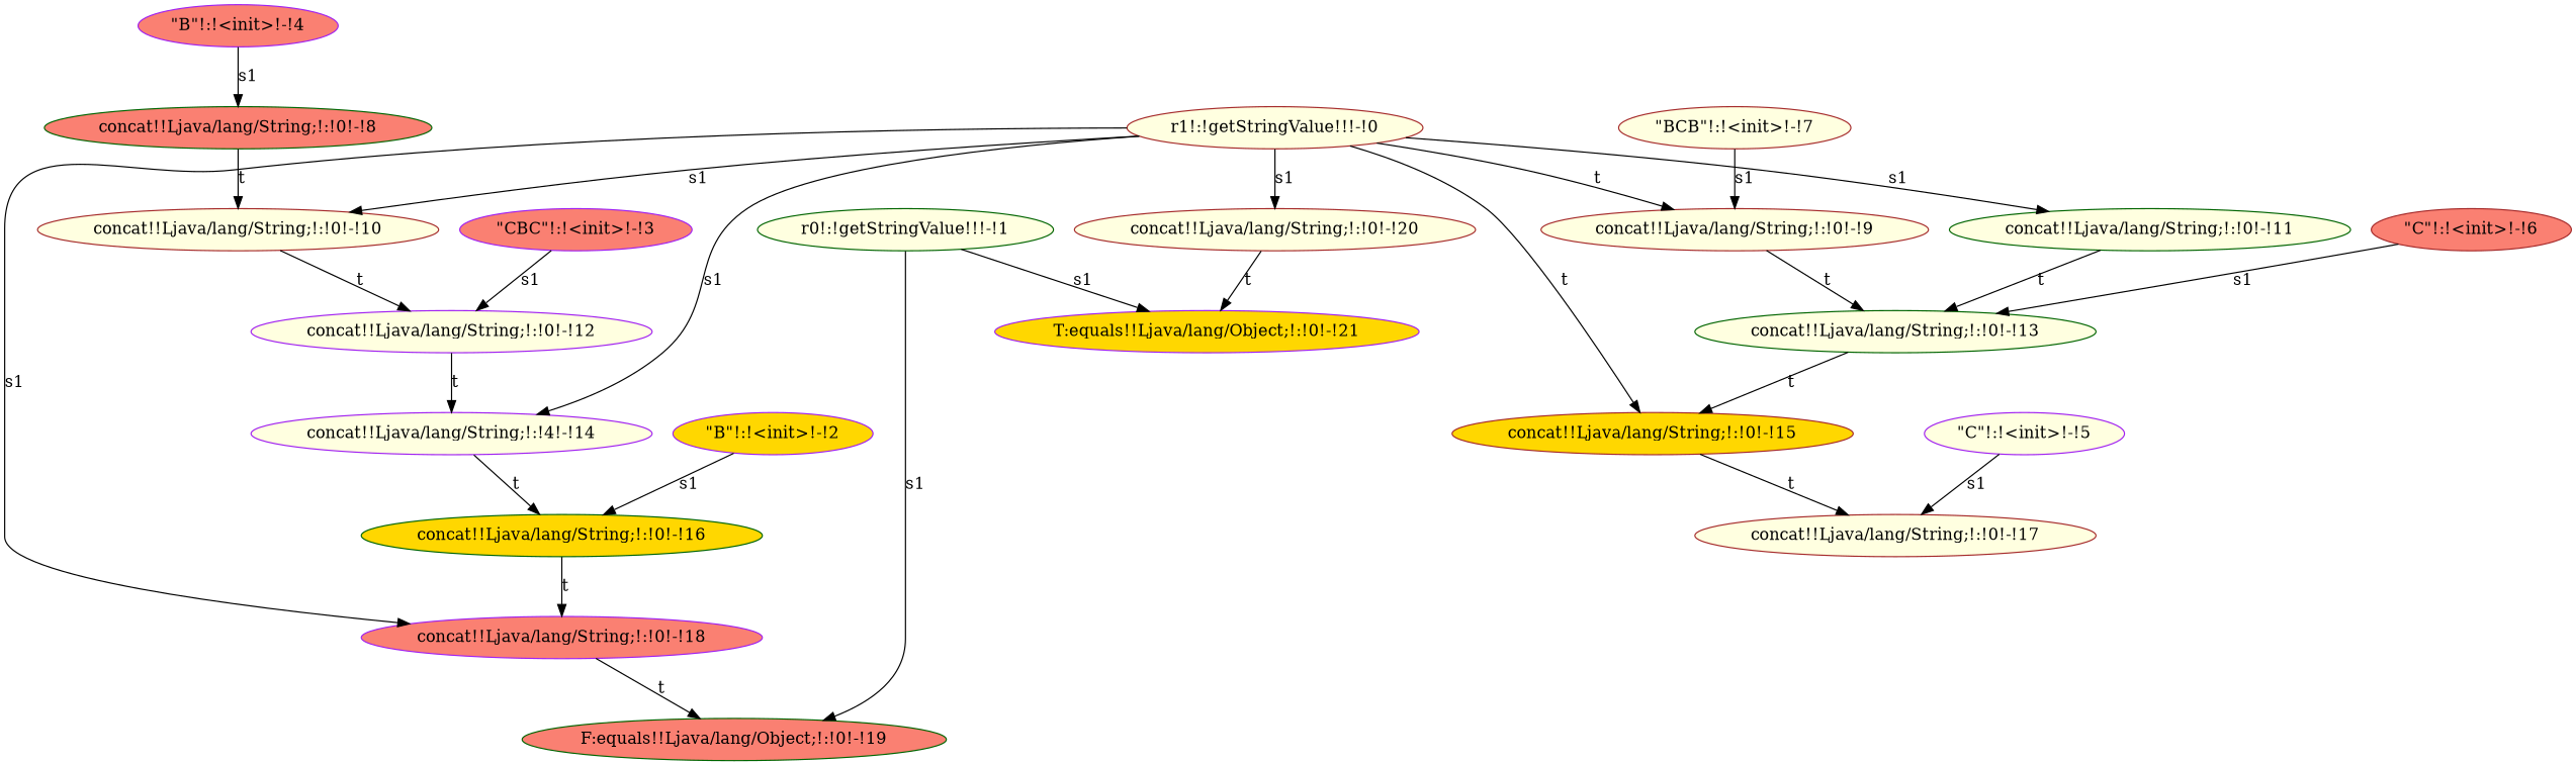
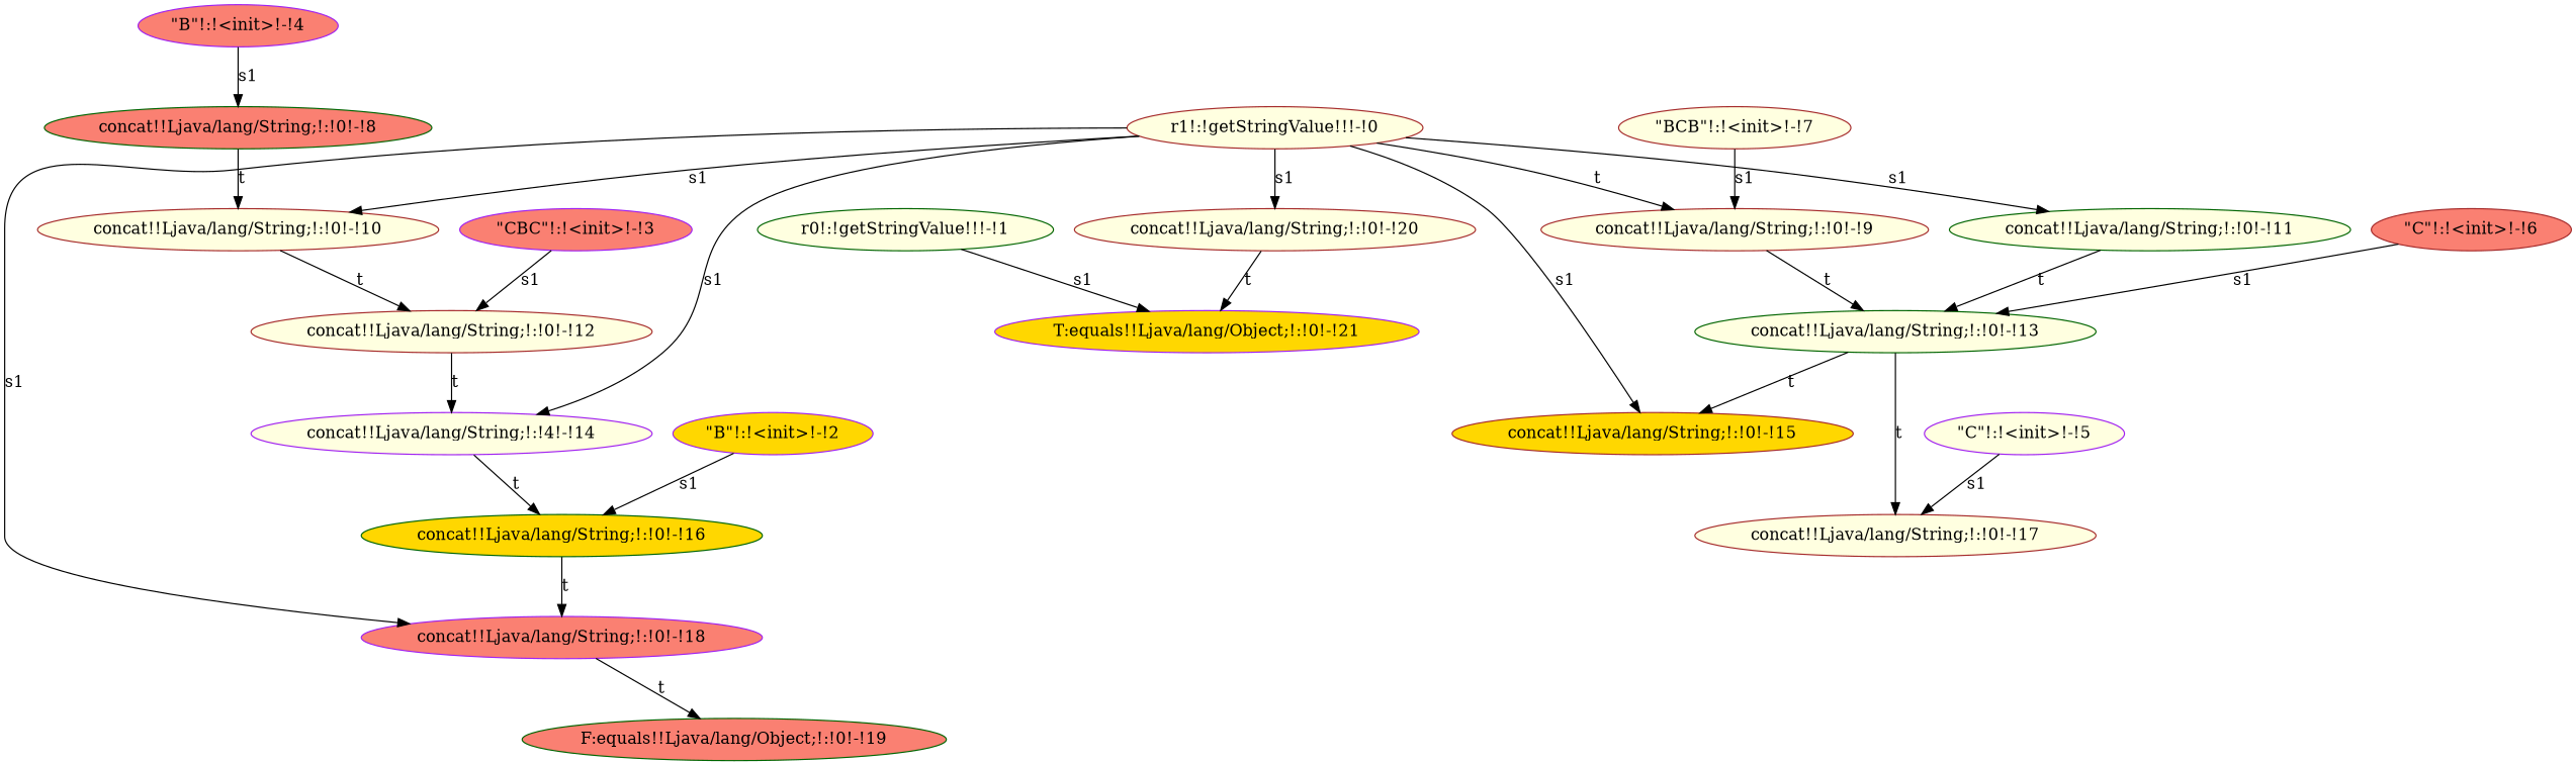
  digraph {
    node [color=brown fillcolor=lightyellow style=filled]
    n1 [label="concat!!Ljava/lang/String;!:!0!-!10"]
-   n2 [color=purple label="concat!!Ljava/lang/String;!:!0!-!12"]
+   n2 [label="concat!!Ljava/lang/String;!:!0!-!12"]
    n3 [color=purple label="concat!!Ljava/lang/String;!:!4!-!14"]
    n4 [label="r1!:!getStringValue!!!-!0"]
    n5 [color=purple fillcolor=salmon label="concat!!Ljava/lang/String;!:!0!-!18"]
    n6 [label="concat!!Ljava/lang/String;!:!0!-!9"]
    n7 [fillcolor=gold label="concat!!Ljava/lang/String;!:!0!-!15"]
    n8 [color=darkgreen label="concat!!Ljava/lang/String;!:!0!-!11"]
    n9 [label="concat!!Ljava/lang/String;!:!0!-!20"]
    n10 [color=darkgreen fillcolor=gold label="concat!!Ljava/lang/String;!:!0!-!16"]
    n11 [color=darkgreen fillcolor=salmon label="concat!!Ljava/lang/String;!:!0!-!8"]
    n12 [color=darkgreen fillcolor=salmon label="F:equals!!Ljava/lang/Object;!:!0!-!19"]
    n13 [color=darkgreen label="concat!!Ljava/lang/String;!:!0!-!13"]
    n14 [label="concat!!Ljava/lang/String;!:!0!-!17"]
    n15 [color=purple fillcolor=gold label="T:equals!!Ljava/lang/Object;!:!0!-!21"]
    n16 [label="\"BCB\"!:!<init>!-!7"]
    n17 [color=purple fillcolor=gold label="\"B\"!:!<init>!-!2"]
    n18 [color=purple fillcolor=salmon label="\"CBC\"!:!<init>!-!3"]
    n19 [color=purple fillcolor=salmon label="\"B\"!:!<init>!-!4"]
    n20 [color=purple label="\"C\"!:!<init>!-!5"]
    n21 [color=darkgreen label="r0!:!getStringValue!!!-!1"]
    n22 [fillcolor=salmon label="\"C\"!:!<init>!-!6"]
    n1 -> n2 [label=t]
    n2 -> n3 [label=t]
    n3 -> n10 [label=t]
    n4 -> n1 [label=s1]
    n4 -> n3 [label=s1]
    n4 -> n5 [label=s1]
    n4 -> n6 [label=t]
-   n4 -> n7 [label=t]
+   n4 -> n7 [label=s1]
    n4 -> n8 [label=s1]
    n4 -> n9 [label=s1]
    n5 -> n12 [label=t]
    n6 -> n13 [label=t]
-   n7 -> n14 [label=t]
+   n13 -> n14 [label=t]
    n8 -> n13 [label=t]
    n9 -> n15 [label=t]
    n10 -> n5 [label=t]
    n11 -> n1 [label=t]
    n13 -> n7 [label=t]
    n16 -> n6 [label=s1]
    n17 -> n10 [label=s1]
    n18 -> n2 [label=s1]
    n19 -> n11 [label=s1]
    n20 -> n14 [label=s1]
-   n21 -> n12 [label=s1]
    n21 -> n15 [label=s1]
    n22 -> n13 [label=s1]
  }
